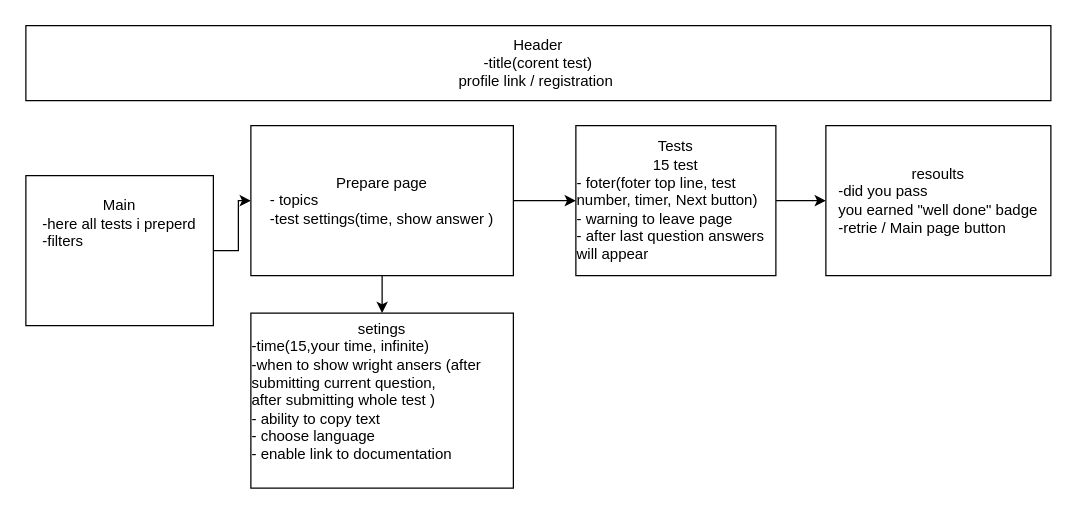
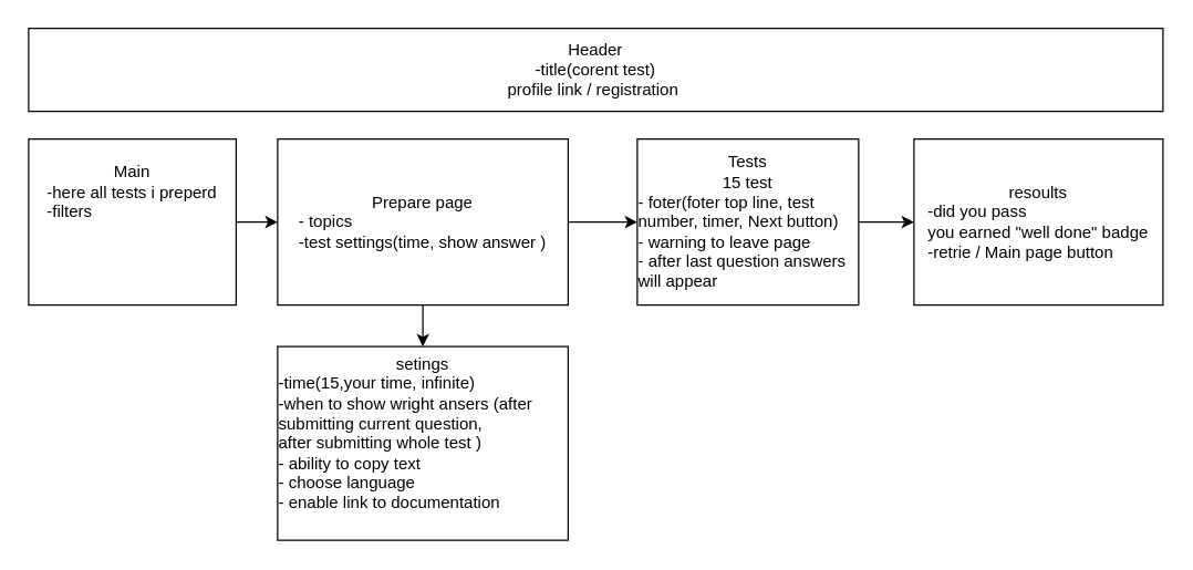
  <mxCell id="0" />
  <mxCell id="1" parent="0" />
  <mxCell id="2" style="edgeStyle=orthogonalEdgeStyle;rounded=0;orthogonalLoop=1;jettySize=auto;html=1;entryX=0;entryY=0.5;entryDx=0;entryDy=0;" edge="1" parent="1" source="3" target="7"><mxGeometry relative="1" as="geometry" /></mxCell>
- <mxCell id="3" value="Main&lt;br&gt;&lt;div style=&quot;text-align: left&quot;&gt;&lt;span&gt;-here all tests i preperd&lt;/span&gt;&lt;/div&gt;&lt;div style=&quot;text-align: left&quot;&gt;&lt;span&gt;-filters&lt;/span&gt;&lt;/div&gt;&lt;div style=&quot;text-align: left&quot;&gt;&lt;span&gt;&lt;br&gt;&lt;/span&gt;&lt;/div&gt;&lt;div style=&quot;text-align: left&quot;&gt;&lt;br&gt;&lt;/div&gt;&lt;div style=&quot;text-align: left&quot;&gt;&lt;br&gt;&lt;/div&gt;" style="rounded=0;whiteSpace=wrap;html=1;" vertex="1" parent="1"><mxGeometry x="20" y="140" width="150" height="120" as="geometry" /></mxCell>
+ <mxCell id="3" value="Main&lt;br&gt;&lt;div style=&quot;text-align: left&quot;&gt;&lt;span&gt;-here all tests i preperd&lt;/span&gt;&lt;/div&gt;&lt;div style=&quot;text-align: left&quot;&gt;&lt;span&gt;-filters&lt;/span&gt;&lt;/div&gt;&lt;div style=&quot;text-align: left&quot;&gt;&lt;span&gt;&lt;br&gt;&lt;/span&gt;&lt;/div&gt;&lt;div style=&quot;text-align: left&quot;&gt;&lt;br&gt;&lt;/div&gt;&lt;div style=&quot;text-align: left&quot;&gt;&lt;br&gt;&lt;/div&gt;" style="rounded=0;whiteSpace=wrap;html=1;" vertex="1" parent="1"><mxGeometry x="20" y="100" width="150" height="120" as="geometry" /></mxCell>
  <mxCell id="4" value="Header&lt;br&gt;-title(corent test)&lt;br&gt;profile link / registration&amp;nbsp;" style="whiteSpace=wrap;html=1;" vertex="1" parent="1"><mxGeometry x="20" y="20" width="820" height="60" as="geometry" /></mxCell>
  <mxCell id="5" style="edgeStyle=orthogonalEdgeStyle;rounded=0;orthogonalLoop=1;jettySize=auto;html=1;entryX=0;entryY=0.5;entryDx=0;entryDy=0;" edge="1" parent="1" source="7" target="10"><mxGeometry relative="1" as="geometry" /></mxCell>
  <mxCell id="6" style="edgeStyle=orthogonalEdgeStyle;rounded=0;orthogonalLoop=1;jettySize=auto;html=1;" edge="1" parent="1" source="7" target="8"><mxGeometry relative="1" as="geometry" /></mxCell>
  <mxCell id="7" value="Prepare page&lt;br&gt;&lt;div style=&quot;text-align: left&quot;&gt;&lt;span&gt;- topics&lt;/span&gt;&lt;/div&gt;&lt;div style=&quot;text-align: left&quot;&gt;&lt;span&gt;-test settings(time,&amp;nbsp;show answer )&lt;/span&gt;&lt;/div&gt;" style="rounded=0;whiteSpace=wrap;html=1;" vertex="1" parent="1"><mxGeometry x="200" y="100" width="210" height="120" as="geometry" /></mxCell>
  <mxCell id="8" value="setings&lt;br&gt;&lt;div style=&quot;text-align: left&quot;&gt;&lt;span&gt;-time(15,your time, infinite)&lt;/span&gt;&lt;/div&gt;&lt;div style=&quot;text-align: left&quot;&gt;&lt;span&gt;-when to show wright ansers (&lt;/span&gt;&lt;span&gt;after submitting current question,&lt;/span&gt;&lt;/div&gt;&lt;span&gt;&lt;div style=&quot;text-align: left&quot;&gt;&lt;span&gt;after submitting whole test&amp;nbsp;&lt;/span&gt;&lt;span&gt;)&lt;/span&gt;&lt;/div&gt;&lt;/span&gt;&lt;div style=&quot;text-align: left&quot;&gt;&lt;span&gt;-&amp;nbsp;&lt;/span&gt;&lt;span class=&quot;HwtZe&quot; lang=&quot;en&quot;&gt;ability to copy text&lt;/span&gt;&lt;/div&gt;&lt;div style=&quot;text-align: left&quot;&gt;&lt;span class=&quot;HwtZe&quot; lang=&quot;en&quot;&gt;-&amp;nbsp;choose language&lt;br&gt;- enable link to documentation&amp;nbsp;&amp;nbsp;&lt;/span&gt;&lt;/div&gt;&lt;span class=&quot;HwtZe&quot; lang=&quot;en&quot;&gt;&lt;br&gt;&lt;/span&gt;" style="rounded=0;whiteSpace=wrap;html=1;" vertex="1" parent="1"><mxGeometry x="200" y="250" width="210" height="140" as="geometry" /></mxCell>
  <mxCell id="9" style="edgeStyle=orthogonalEdgeStyle;rounded=0;orthogonalLoop=1;jettySize=auto;html=1;entryX=0;entryY=0.5;entryDx=0;entryDy=0;" edge="1" parent="1" source="10" target="11"><mxGeometry relative="1" as="geometry" /></mxCell>
  <mxCell id="10" value="Tests&lt;br&gt;15 test&lt;br&gt;&lt;div style=&quot;text-align: left&quot;&gt;&lt;span&gt;- foter(foter top line, test number, timer, Next button)&lt;/span&gt;&lt;/div&gt;&lt;div style=&quot;text-align: left&quot;&gt;- warning to leave page&lt;/div&gt;&lt;div style=&quot;text-align: left&quot;&gt;- after last question answers will appear&lt;/div&gt;" style="rounded=0;whiteSpace=wrap;html=1;" vertex="1" parent="1"><mxGeometry x="460" y="100" width="160" height="120" as="geometry" /></mxCell>
  <mxCell id="11" value="resoults&lt;br&gt;&lt;div style=&quot;text-align: left&quot;&gt;&lt;span&gt;-did you pass&amp;nbsp;&lt;/span&gt;&lt;/div&gt;&lt;div style=&quot;text-align: left&quot;&gt;&lt;span&gt;you earned &quot;well done&quot; badge&lt;/span&gt;&lt;/div&gt;&lt;div style=&quot;text-align: left&quot;&gt;&lt;span&gt;-&lt;/span&gt;&lt;span&gt;retrie / Main page button&lt;/span&gt;&lt;/div&gt;" style="rounded=0;whiteSpace=wrap;html=1;" vertex="1" parent="1"><mxGeometry x="660" y="100" width="180" height="120" as="geometry" /></mxCell>
